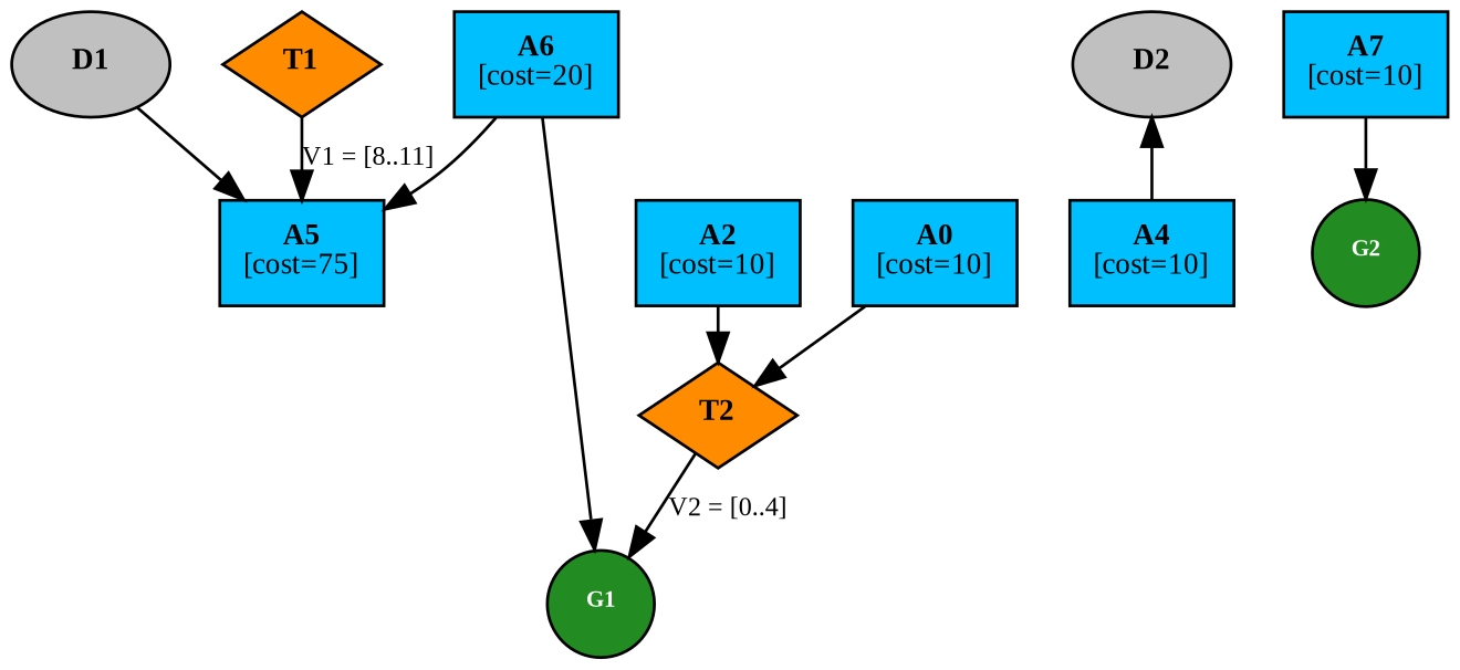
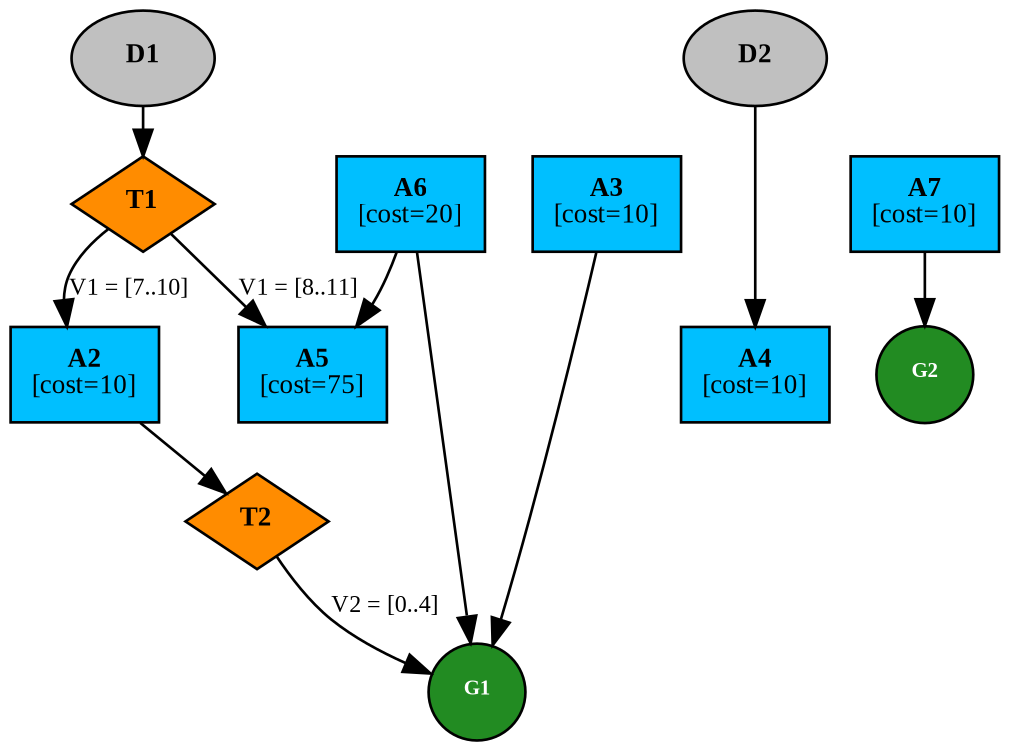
  digraph {
    fontname="Liberation Serif"
    newrank=true
    ranksep=0.25
    node [fillcolor=deepskyblue fontname="Liberation Serif" fontsize=10 shape=box style=filled]
    edge [fontname="Liberation Serif" fontsize=9]
    n1 [fillcolor=grey label=<<b>D1</b>> shape=oval]
    n2 [fillcolor=grey label=<<b>D2</b>> shape=oval]
-   n3 [label=<<b>A0</b><br/>[cost=10]>]
    n4 [label=<<b>A2</b><br/>[cost=10]>]
    n5 [label=<<b>A4</b><br/>[cost=10]>]
    n6 [label=<<b>A5</b><br/>[cost=75]>]
+   n7 [label=<<b>A3</b><br/>[cost=10]>]
    n8 [label=<<b>A7</b><br/>[cost=10]>]
    n9 [label=<<b>A6</b><br/>[cost=20]>]
    n10 [fillcolor=darkorange label=<<b>T1</b>> shape=diamond]
    n11 [fillcolor=darkorange label=<<b>T2</b>> shape=diamond]
    n12 [fillcolor=forestgreen fontcolor=white fontsize=8 label=<<b>G1</b>> shape=circle width=0.1]
    n13 [fillcolor=forestgreen fontcolor=white fontsize=8 label=<<b>G2</b>> shape=circle width=0.1]
    subgraph sub_1 {
      rank=same
      n1
      n2
    }
    subgraph sub_2 {
      rank=same
-     n3
      n4
      n5
      n6
    }
    subgraph sub_3 {
      rank=same
+     n7
      n8
      n9
    }
-   n1 -> n6
-   n5 -> n2
-   n3 -> n11
+   n1 -> n10
+   n2 -> n5
    n4 -> n11
+   n7 -> n12
    n8 -> n13
    n9 -> n6
    n9 -> n12
+   n10 -> n4 [label=<V1 = [7..10]>]
    n10 -> n6 [label=<V1 = [8..11]>]
    n11 -> n12 [label=<V2 = [0..4]>]
  }
